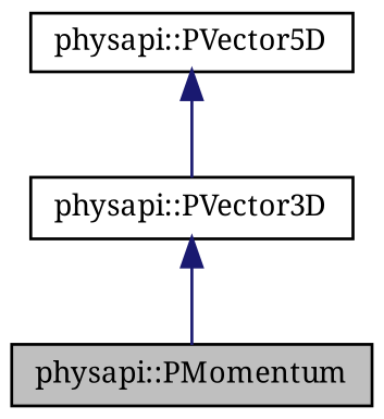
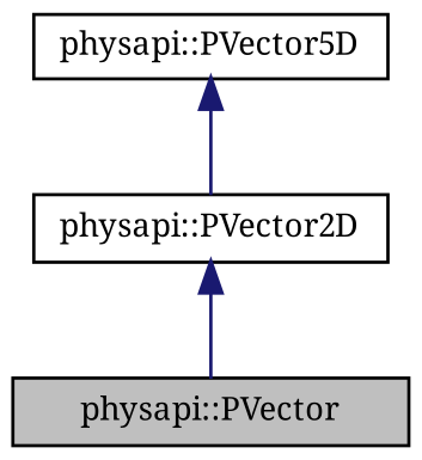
  digraph {
    fontname="Noto Serif"
    node [color=black fillcolor=white fontname="Noto Serif" fontsize=10 shape=record style=filled]
    edge [color=midnightblue dir=back fontname="Noto Serif" fontsize=10 labelfontname=Helvetica labelfontsize=10 style=solid]
-   n1 [fillcolor=grey75 fontcolor=black height=0.2 label="physapi::PMomentum" width=0.4]
-   n2 [height=0.2 label="physapi::PVector3D" width=0.4]
+   n1 [fillcolor=grey75 fontcolor=black height=0.2 label="physapi::PVector" width=0.4]
+   n2 [height=0.2 label="physapi::PVector2D" width=0.4]
    n3 [height=0.2 label="physapi::PVector5D" width=0.4]
    n2 -> n1
    n3 -> n2
  }
